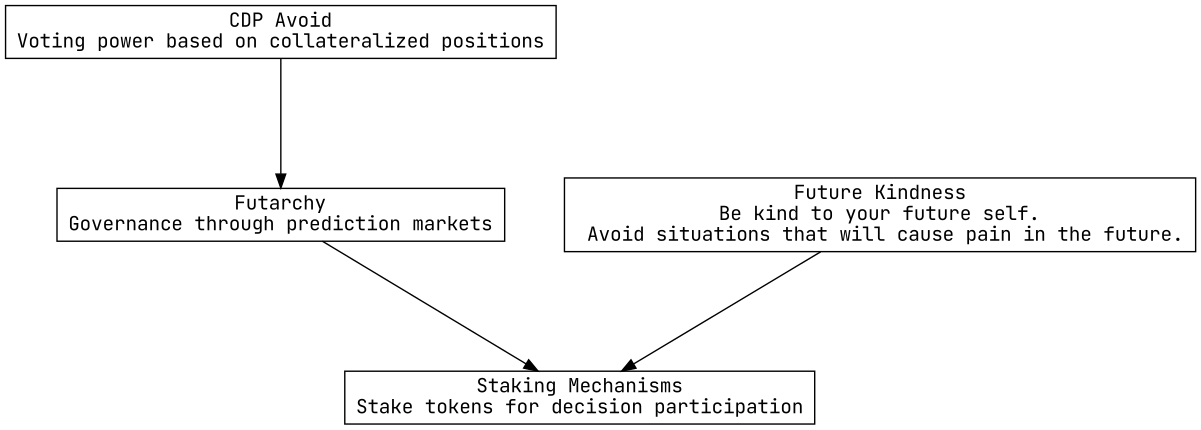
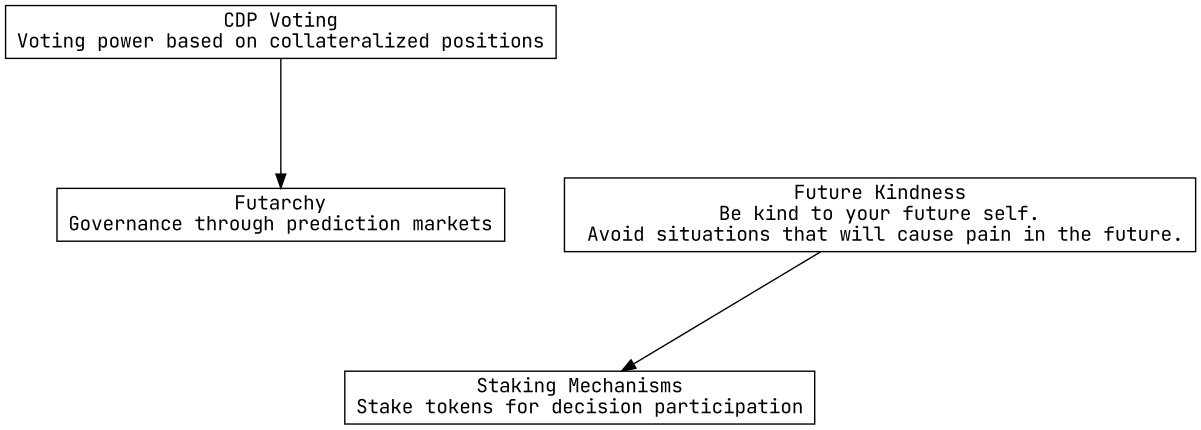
  digraph {
    fontname="JetBrains Mono"
    nodesep=0.6
    rankdir=TB
    ranksep=1.2
    node [fontname="JetBrains Mono" shape=box]
    edge [fontname="JetBrains Mono"]
    n1 [label="Staking Mechanisms\nStake tokens for decision participation"]
    n2 [label="Futarchy\nGovernance through prediction markets"]
-   n3 [label="CDP Avoid\nVoting power based on collateralized positions"]
+   n3 [label="CDP Voting\nVoting power based on collateralized positions"]
    n4 [label="Future Kindness\nBe kind to your future self.\n Avoid situations that will cause pain in the future."]
-   n2 -> n1
    n3 -> n2
    n4 -> n1
  }
